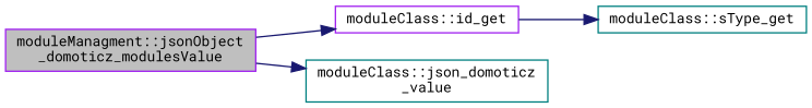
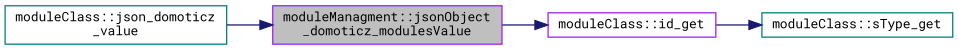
  digraph {
    fontname="Roboto Mono"
    rankdir=LR
    node [color=purple fillcolor=white fontname="Roboto Mono" fontsize=10 shape=record style=filled]
    edge [color=midnightblue fontname="Roboto Mono" fontsize=10 labelfontname=Helvetica labelfontsize=10 style=solid]
    n1 [fillcolor=grey75 fontcolor=black height=0.2 label="moduleManagment::jsonObject\l_domoticz_modulesValue" width=0.4]
    n2 [height=0.2 label="moduleClass::id_get" width=0.4]
    n3 [color=teal height=0.2 label="moduleClass::json_domoticz\l_value" width=0.4]
    n4 [color=teal height=0.2 label="moduleClass::sType_get" width=0.4]
    n1 -> n2
-   n1 -> n3
+   n3 -> n1
    n2 -> n4
  }
